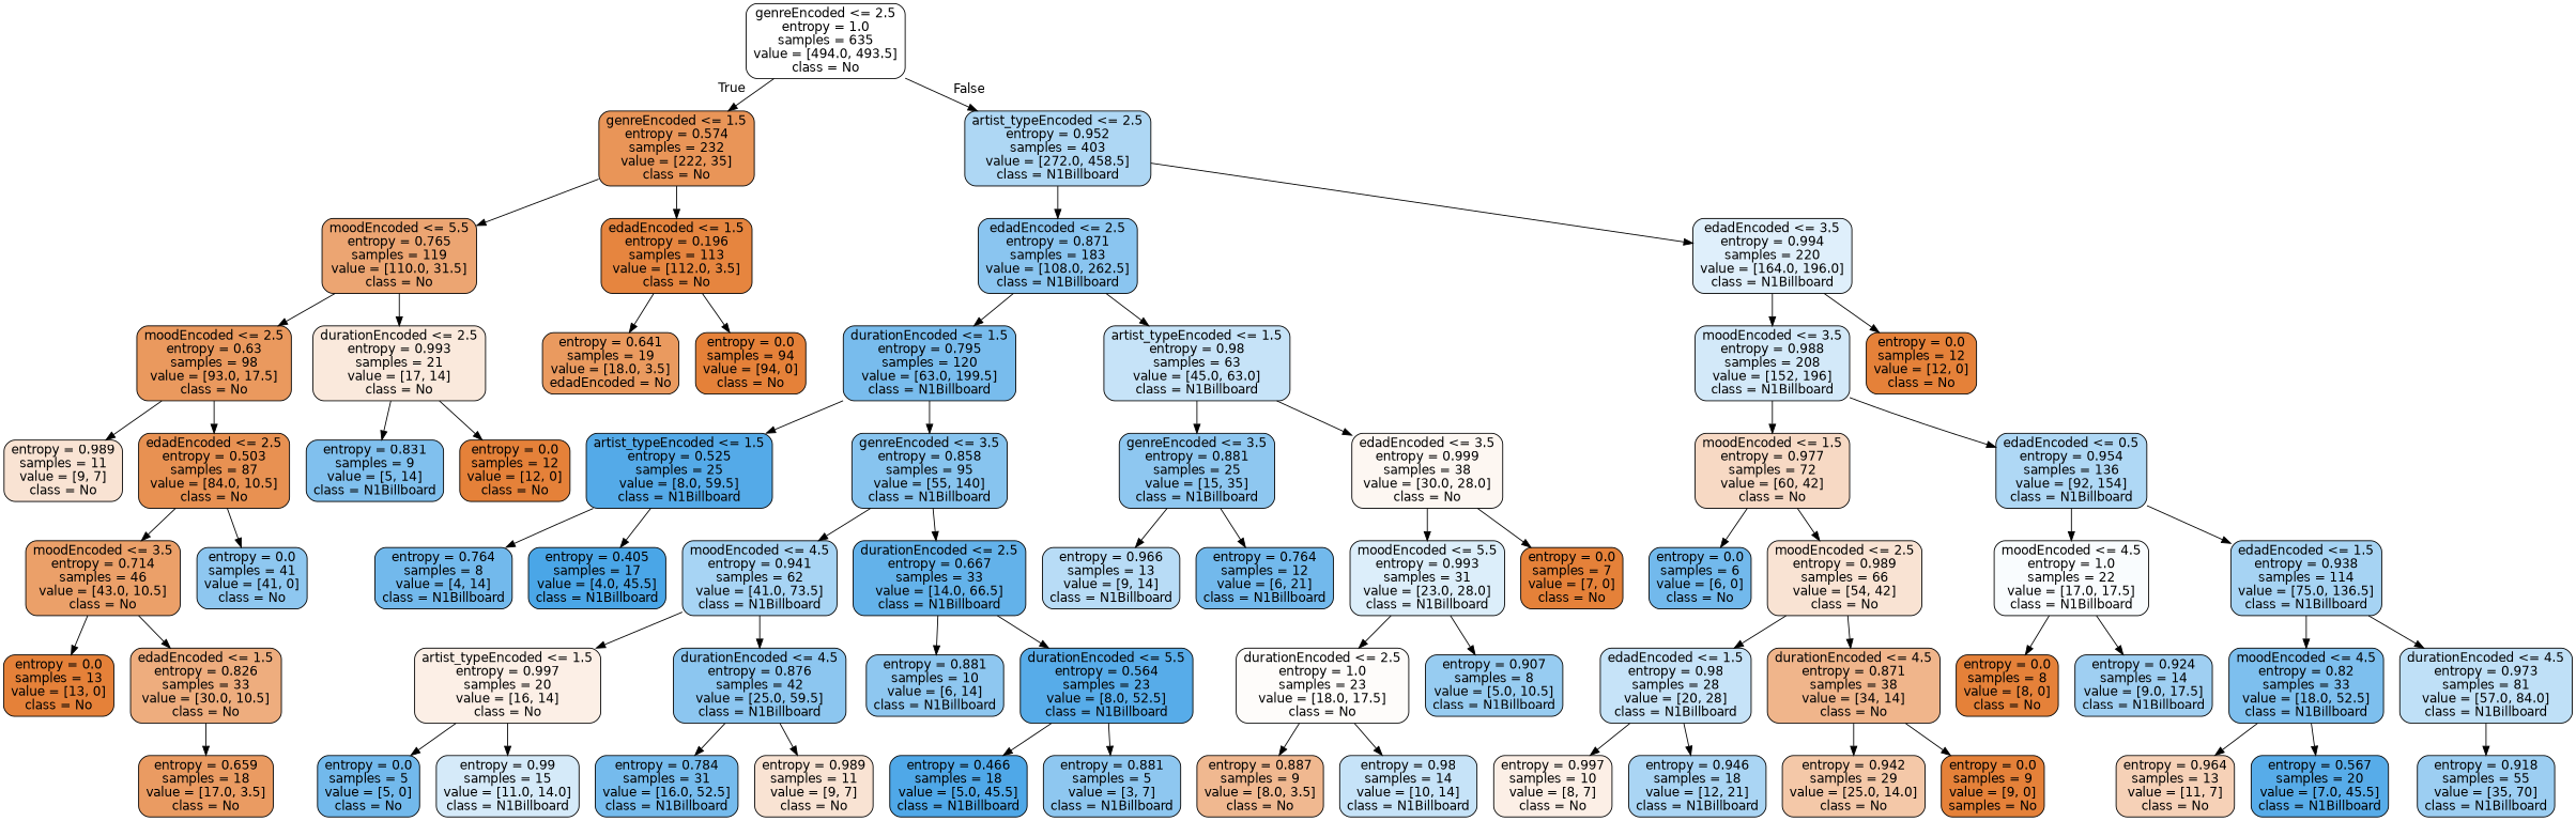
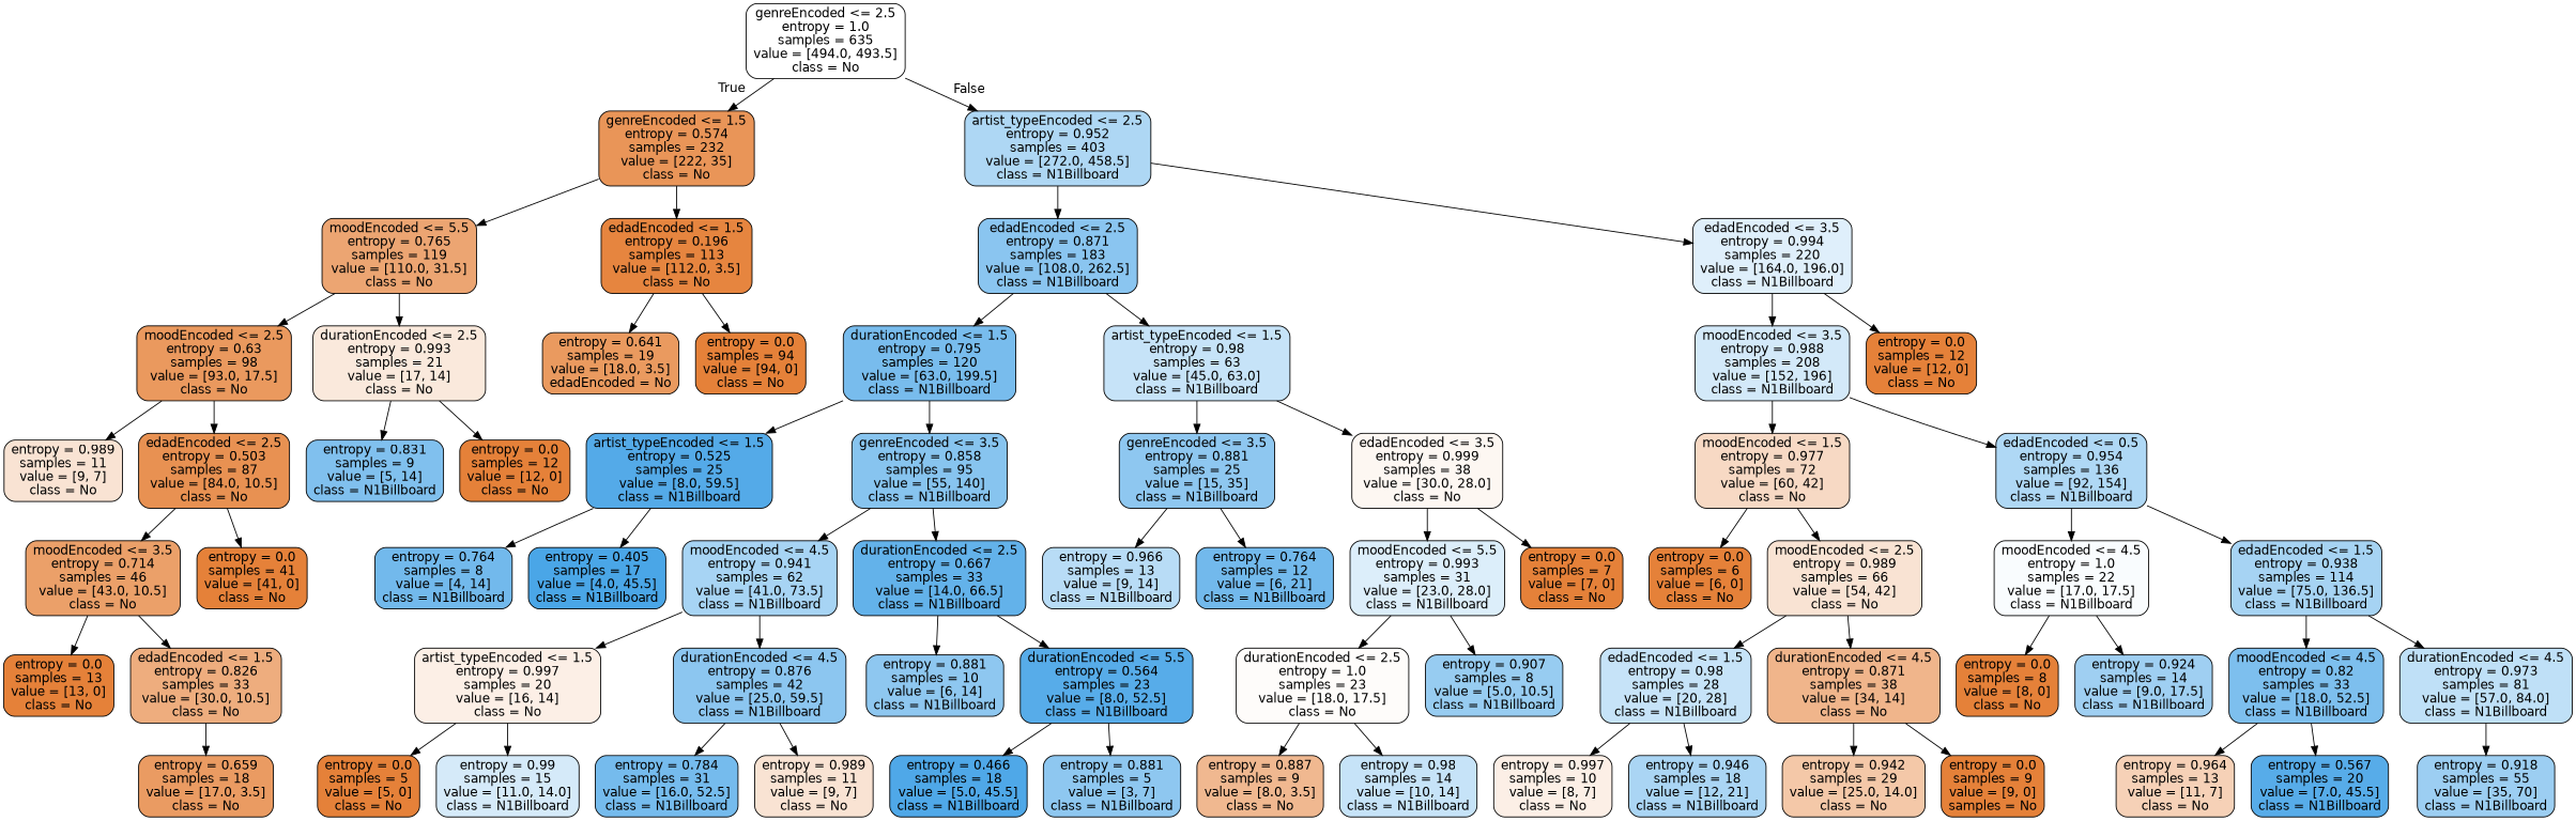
  digraph {
    node [color=black fillcolor="#e58139" fontname=helvetica shape=box style="filled, rounded"]
    edge [fontname=helvetica]
    n1 [fillcolor="#ffffff" label="genreEncoded <= 2.5\nentropy = 1.0\nsamples = 635\nvalue = [494.0, 493.5]\nclass = No"]
    n2 [fillcolor="#e99558" label="genreEncoded <= 1.5\nentropy = 0.574\nsamples = 232\nvalue = [222, 35]\nclass = No"]
    n3 [fillcolor="#aed7f4" label="artist_typeEncoded <= 2.5\nentropy = 0.952\nsamples = 403\nvalue = [272.0, 458.5]\nclass = N1Billboard"]
    n4 [fillcolor="#eca572" label="moodEncoded <= 5.5\nentropy = 0.765\nsamples = 119\nvalue = [110.0, 31.5]\nclass = No"]
    n5 [fillcolor="#e6853f" label="edadEncoded <= 1.5\nentropy = 0.196\nsamples = 113\nvalue = [112.0, 3.5]\nclass = No"]
    n6 [fillcolor="#8ac5f0" label="edadEncoded <= 2.5\nentropy = 0.871\nsamples = 183\nvalue = [108.0, 262.5]\nclass = N1Billboard"]
    n7 [fillcolor="#dfeffb" label="edadEncoded <= 3.5\nentropy = 0.994\nsamples = 220\nvalue = [164.0, 196.0]\nclass = N1Billboard"]
    n8 [fillcolor="#ea995e" label="moodEncoded <= 2.5\nentropy = 0.63\nsamples = 98\nvalue = [93.0, 17.5]\nclass = No"]
    n9 [fillcolor="#fae9dc" label="durationEncoded <= 2.5\nentropy = 0.993\nsamples = 21\nvalue = [17, 14]\nclass = No"]
    n10 [fillcolor="#ea9a5f" label="entropy = 0.641\nsamples = 19\nvalue = [18.0, 3.5]\nedadEncoded = No"]
    n11 [label="entropy = 0.0\nsamples = 94\nvalue = [94, 0]\nclass = No"]
    n12 [fillcolor="#f9e3d3" label="entropy = 0.989\nsamples = 11\nvalue = [9, 7]\nclass = No"]
    n13 [fillcolor="#e89152" label="edadEncoded <= 2.5\nentropy = 0.503\nsamples = 87\nvalue = [84.0, 10.5]\nclass = No"]
    n14 [fillcolor="#80c0ee" label="entropy = 0.831\nsamples = 9\nvalue = [5, 14]\nclass = N1Billboard"]
    n15 [label="entropy = 0.0\nsamples = 12\nvalue = [12, 0]\nclass = No"]
    n16 [fillcolor="#eba069" label="moodEncoded <= 3.5\nentropy = 0.714\nsamples = 46\nvalue = [43.0, 10.5]\nclass = No"]
-   n17 [fillcolor="#8ec7f0" label="entropy = 0.0\nsamples = 41\nvalue = [41, 0]\nclass = No"]
+   n17 [label="entropy = 0.0\nsamples = 41\nvalue = [41, 0]\nclass = No"]
    n18 [label="entropy = 0.0\nsamples = 13\nvalue = [13, 0]\nclass = No"]
    n19 [fillcolor="#eead7e" label="edadEncoded <= 1.5\nentropy = 0.826\nsamples = 33\nvalue = [30.0, 10.5]\nclass = No"]
    n20 [fillcolor="#ea9b62" label="entropy = 0.659\nsamples = 18\nvalue = [17.0, 3.5]\nclass = No"]
    n21 [fillcolor="#78bced" label="durationEncoded <= 1.5\nentropy = 0.795\nsamples = 120\nvalue = [63.0, 199.5]\nclass = N1Billboard"]
    n22 [fillcolor="#c6e3f8" label="artist_typeEncoded <= 1.5\nentropy = 0.98\nsamples = 63\nvalue = [45.0, 63.0]\nclass = N1Billboard"]
    n23 [fillcolor="#d3e9f9" label="moodEncoded <= 3.5\nentropy = 0.988\nsamples = 208\nvalue = [152, 196]\nclass = N1Billboard"]
    n24 [label="entropy = 0.0\nsamples = 12\nvalue = [12, 0]\nclass = No"]
    n25 [fillcolor="#54aae8" label="artist_typeEncoded <= 1.5\nentropy = 0.525\nsamples = 25\nvalue = [8.0, 59.5]\nclass = N1Billboard"]
    n26 [fillcolor="#87c4ef" label="genreEncoded <= 3.5\nentropy = 0.858\nsamples = 95\nvalue = [55, 140]\nclass = N1Billboard"]
    n27 [fillcolor="#8ec7f0" label="genreEncoded <= 3.5\nentropy = 0.881\nsamples = 25\nvalue = [15, 35]\nclass = N1Billboard"]
    n28 [fillcolor="#fdf7f2" label="edadEncoded <= 3.5\nentropy = 0.999\nsamples = 38\nvalue = [30.0, 28.0]\nclass = No"]
    n29 [fillcolor="#72b9ec" label="entropy = 0.764\nsamples = 8\nvalue = [4, 14]\nclass = N1Billboard"]
    n30 [fillcolor="#4aa6e7" label="entropy = 0.405\nsamples = 17\nvalue = [4.0, 45.5]\nclass = N1Billboard"]
    n31 [fillcolor="#a7d4f4" label="moodEncoded <= 4.5\nentropy = 0.941\nsamples = 62\nvalue = [41.0, 73.5]\nclass = N1Billboard"]
    n32 [fillcolor="#63b2ea" label="durationEncoded <= 2.5\nentropy = 0.667\nsamples = 33\nvalue = [14.0, 66.5]\nclass = N1Billboard"]
    n33 [fillcolor="#fcefe6" label="artist_typeEncoded <= 1.5\nentropy = 0.997\nsamples = 20\nvalue = [16, 14]\nclass = No"]
    n34 [fillcolor="#8cc6f0" label="durationEncoded <= 4.5\nentropy = 0.876\nsamples = 42\nvalue = [25.0, 59.5]\nclass = N1Billboard"]
    n35 [fillcolor="#8ec7f0" label="entropy = 0.881\nsamples = 10\nvalue = [6, 14]\nclass = N1Billboard"]
    n36 [fillcolor="#57ace9" label="durationEncoded <= 5.5\nentropy = 0.564\nsamples = 23\nvalue = [8.0, 52.5]\nclass = N1Billboard"]
-   n37 [fillcolor="#72b9ec" label="entropy = 0.0\nsamples = 5\nvalue = [5, 0]\nclass = No"]
+   n37 [label="entropy = 0.0\nsamples = 5\nvalue = [5, 0]\nclass = No"]
    n38 [fillcolor="#d5eaf9" label="entropy = 0.99\nsamples = 15\nvalue = [11.0, 14.0]\nclass = N1Billboard"]
    n39 [fillcolor="#75bbed" label="entropy = 0.784\nsamples = 31\nvalue = [16.0, 52.5]\nclass = N1Billboard"]
    n40 [fillcolor="#f9e3d3" label="entropy = 0.989\nsamples = 11\nvalue = [9, 7]\nclass = No"]
    n41 [fillcolor="#4fa8e8" label="entropy = 0.466\nsamples = 18\nvalue = [5.0, 45.5]\nclass = N1Billboard"]
    n42 [fillcolor="#8ec7f0" label="entropy = 0.881\nsamples = 5\nvalue = [3, 7]\nclass = N1Billboard"]
    n43 [fillcolor="#b8dcf6" label="entropy = 0.966\nsamples = 13\nvalue = [9, 14]\nclass = N1Billboard"]
    n44 [fillcolor="#72b9ec" label="entropy = 0.764\nsamples = 12\nvalue = [6, 21]\nclass = N1Billboard"]
    n45 [fillcolor="#dceefa" label="moodEncoded <= 5.5\nentropy = 0.993\nsamples = 31\nvalue = [23.0, 28.0]\nclass = N1Billboard"]
    n46 [label="entropy = 0.0\nsamples = 7\nvalue = [7, 0]\nclass = No"]
    n47 [fillcolor="#fefcfa" label="durationEncoded <= 2.5\nentropy = 1.0\nsamples = 23\nvalue = [18.0, 17.5]\nclass = No"]
    n48 [fillcolor="#97ccf1" label="entropy = 0.907\nsamples = 8\nvalue = [5.0, 10.5]\nclass = N1Billboard"]
    n49 [fillcolor="#f0b890" label="entropy = 0.887\nsamples = 9\nvalue = [8.0, 3.5]\nclass = No"]
    n50 [fillcolor="#c6e3f8" label="entropy = 0.98\nsamples = 14\nvalue = [10, 14]\nclass = N1Billboard"]
    n51 [fillcolor="#f7d9c4" label="moodEncoded <= 1.5\nentropy = 0.977\nsamples = 72\nvalue = [60, 42]\nclass = No"]
    n52 [fillcolor="#afd8f5" label="edadEncoded <= 0.5\nentropy = 0.954\nsamples = 136\nvalue = [92, 154]\nclass = N1Billboard"]
-   n53 [fillcolor="#72b9ec" label="entropy = 0.0\nsamples = 6\nvalue = [6, 0]\nclass = No"]
+   n53 [label="entropy = 0.0\nsamples = 6\nvalue = [6, 0]\nclass = No"]
    n54 [fillcolor="#f9e3d3" label="moodEncoded <= 2.5\nentropy = 0.989\nsamples = 66\nvalue = [54, 42]\nclass = No"]
    n55 [fillcolor="#f9fcfe" label="moodEncoded <= 4.5\nentropy = 1.0\nsamples = 22\nvalue = [17.0, 17.5]\nclass = N1Billboard"]
    n56 [fillcolor="#a6d3f3" label="edadEncoded <= 1.5\nentropy = 0.938\nsamples = 114\nvalue = [75.0, 136.5]\nclass = N1Billboard"]
    n57 [fillcolor="#c6e3f8" label="edadEncoded <= 1.5\nentropy = 0.98\nsamples = 28\nvalue = [20, 28]\nclass = N1Billboard"]
    n58 [fillcolor="#f0b58b" label="durationEncoded <= 4.5\nentropy = 0.871\nsamples = 38\nvalue = [34, 14]\nclass = No"]
    n59 [fillcolor="#fcefe6" label="entropy = 0.997\nsamples = 10\nvalue = [8, 7]\nclass = No"]
    n60 [fillcolor="#aad5f4" label="entropy = 0.946\nsamples = 18\nvalue = [12, 21]\nclass = N1Billboard"]
    n61 [fillcolor="#f4c8a8" label="entropy = 0.942\nsamples = 29\nvalue = [25.0, 14.0]\nclass = No"]
    n62 [label="entropy = 0.0\nsamples = 9\nvalue = [9, 0]\nsamples = No"]
    n63 [label="entropy = 0.0\nsamples = 8\nvalue = [8, 0]\nclass = No"]
    n64 [fillcolor="#9fcff2" label="entropy = 0.924\nsamples = 14\nvalue = [9.0, 17.5]\nclass = N1Billboard"]
    n65 [fillcolor="#7dbfee" label="moodEncoded <= 4.5\nentropy = 0.82\nsamples = 33\nvalue = [18.0, 52.5]\nclass = N1Billboard"]
    n66 [fillcolor="#bfe0f7" label="durationEncoded <= 4.5\nentropy = 0.973\nsamples = 81\nvalue = [57.0, 84.0]\nclass = N1Billboard"]
    n67 [fillcolor="#f6d1b7" label="entropy = 0.964\nsamples = 13\nvalue = [11, 7]\nclass = No"]
    n68 [fillcolor="#57ace9" label="entropy = 0.567\nsamples = 20\nvalue = [7.0, 45.5]\nclass = N1Billboard"]
    n69 [fillcolor="#9ccef2" label="entropy = 0.918\nsamples = 55\nvalue = [35, 70]\nclass = N1Billboard"]
    n1 -> n2 [headlabel=True labelangle=45 labeldistance=2.5]
    n1 -> n3 [headlabel=False labelangle=-45 labeldistance=2.5]
    n2 -> n4
    n2 -> n5
    n3 -> n6
    n3 -> n7
    n4 -> n8
    n4 -> n9
    n5 -> n10
    n5 -> n11
    n6 -> n21
    n6 -> n22
    n7 -> n23
    n7 -> n24
    n8 -> n12
    n8 -> n13
    n9 -> n14
    n9 -> n15
    n13 -> n16
    n13 -> n17
    n16 -> n18
    n16 -> n19
    n19 -> n20
    n21 -> n25
    n21 -> n26
    n22 -> n27
    n22 -> n28
    n23 -> n51
    n23 -> n52
    n25 -> n29
    n25 -> n30
    n26 -> n31
    n26 -> n32
    n27 -> n43
    n27 -> n44
    n28 -> n45
    n28 -> n46
    n31 -> n33
    n31 -> n34
    n32 -> n35
    n32 -> n36
    n33 -> n37
    n33 -> n38
    n34 -> n39
    n34 -> n40
    n36 -> n41
    n36 -> n42
    n45 -> n47
    n45 -> n48
    n47 -> n49
    n47 -> n50
    n51 -> n53
    n51 -> n54
    n52 -> n55
    n52 -> n56
    n54 -> n57
    n54 -> n58
    n55 -> n63
    n55 -> n64
    n56 -> n65
    n56 -> n66
    n57 -> n59
    n57 -> n60
    n58 -> n61
    n58 -> n62
    n65 -> n67
    n65 -> n68
    n66 -> n69
  }
